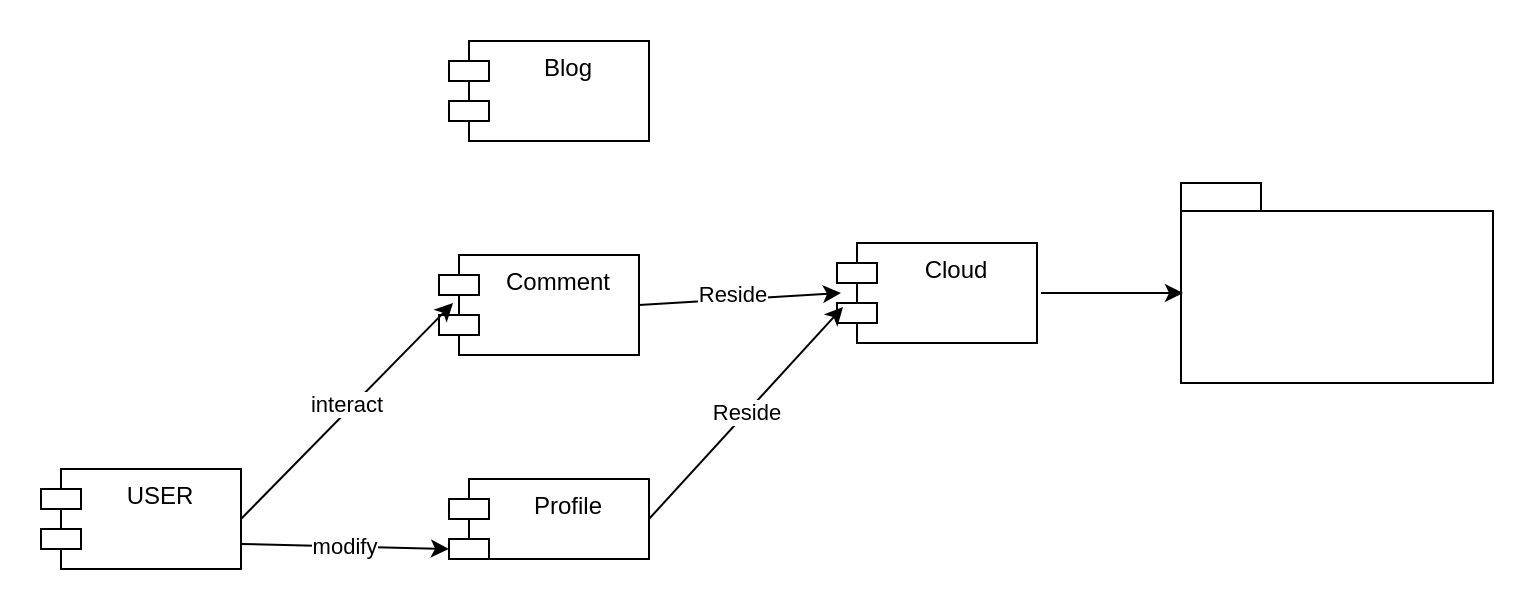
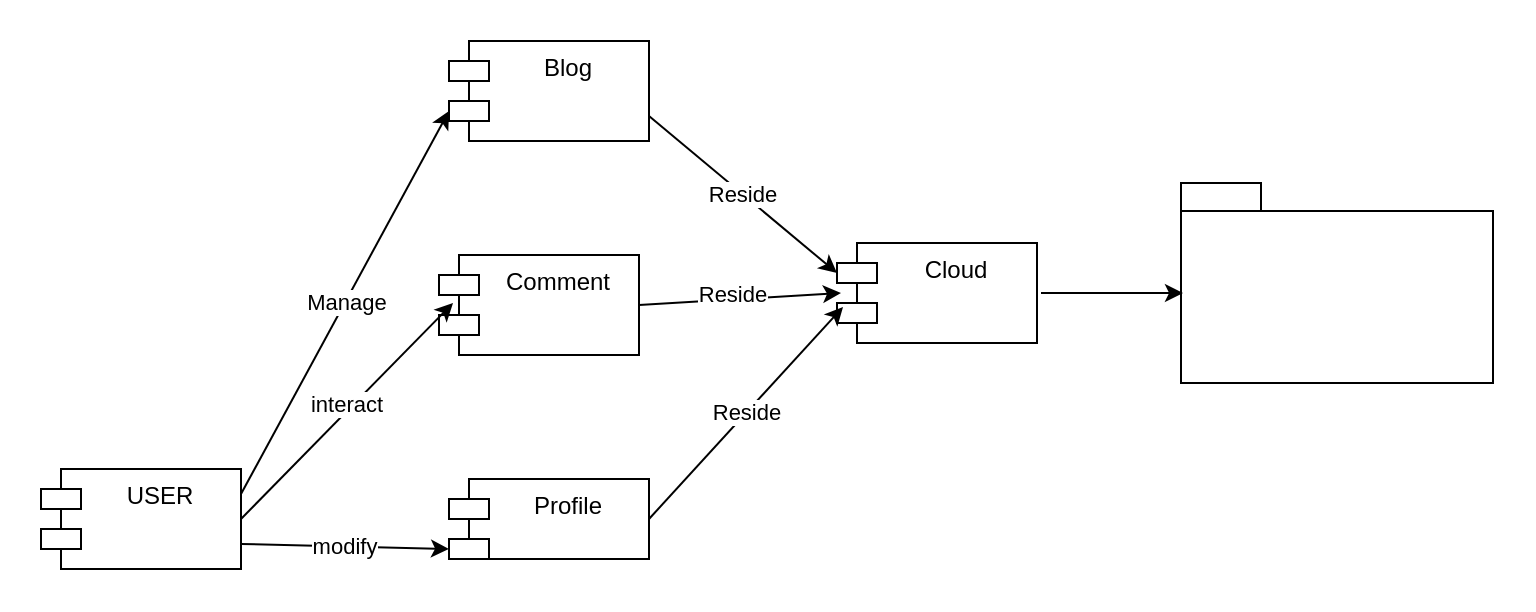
  <mxCell id="0" />
  <mxCell id="1" parent="0" />
  <mxCell id="2" value="USER" style="shape=module;align=left;spacingLeft=20;align=center;verticalAlign=top;whiteSpace=wrap;html=1;" vertex="1" parent="1"><mxGeometry x="20" y="234" width="100" height="50" as="geometry" /></mxCell>
  <mxCell id="3" value="Blog" style="shape=module;align=left;spacingLeft=20;align=center;verticalAlign=top;whiteSpace=wrap;html=1;" vertex="1" parent="1"><mxGeometry x="224" y="20" width="100" height="50" as="geometry" /></mxCell>
  <mxCell id="4" value="Comment" style="shape=module;align=left;spacingLeft=20;align=center;verticalAlign=top;whiteSpace=wrap;html=1;" vertex="1" parent="1"><mxGeometry x="219" y="127" width="100" height="50" as="geometry" /></mxCell>
  <mxCell id="5" value="Profile" style="shape=module;align=left;spacingLeft=20;align=center;verticalAlign=top;whiteSpace=wrap;html=1;" vertex="1" parent="1"><mxGeometry x="224" y="239" width="100" height="40" as="geometry" /></mxCell>
+ <mxCell id="6" value="" style="endArrow=classic;html=1;rounded=0;exitX=1;exitY=0.25;exitDx=0;exitDy=0;entryX=0;entryY=0;entryDx=0;entryDy=35;entryPerimeter=0;" edge="1" parent="1" source="2" target="3"><mxGeometry relative="1" as="geometry"><mxPoint x="337" y="181" as="sourcePoint" /><mxPoint x="437" y="181" as="targetPoint" /></mxGeometry></mxCell>
+ <mxCell id="7" value="Manage" style="edgeLabel;resizable=0;html=1;align=center;verticalAlign=middle;" connectable="0" vertex="1" parent="6"><mxGeometry relative="1" as="geometry" /></mxCell>
  <mxCell id="8" value="vs" style="endArrow=classic;html=1;rounded=0;exitX=1;exitY=0.75;exitDx=0;exitDy=0;entryX=0;entryY=0;entryDx=0;entryDy=35;entryPerimeter=0;" edge="1" parent="1" source="2" target="5"><mxGeometry relative="1" as="geometry"><mxPoint x="130" y="157" as="sourcePoint" /><mxPoint x="234" y="65" as="targetPoint" /></mxGeometry></mxCell>
  <mxCell id="9" value="modify" style="edgeLabel;resizable=0;html=1;align=center;verticalAlign=middle;" connectable="0" vertex="1" parent="8"><mxGeometry relative="1" as="geometry" /></mxCell>
  <mxCell id="10" value="" style="endArrow=classic;html=1;rounded=0;exitX=1;exitY=0.5;exitDx=0;exitDy=0;entryX=0.07;entryY=0.48;entryDx=0;entryDy=0;entryPerimeter=0;" edge="1" parent="1" source="2" target="4"><mxGeometry relative="1" as="geometry"><mxPoint x="140" y="167" as="sourcePoint" /><mxPoint x="244" y="75" as="targetPoint" /></mxGeometry></mxCell>
  <mxCell id="11" value="interact" style="edgeLabel;html=1;align=center;verticalAlign=middle;resizable=0;points=[];" vertex="1" connectable="0" parent="10"><mxGeometry x="-0.026" y="-5" relative="1" as="geometry"><mxPoint x="-3" y="-8" as="offset" /></mxGeometry></mxCell>
  <mxCell id="12" value="Cloud" style="shape=module;align=left;spacingLeft=20;align=center;verticalAlign=top;whiteSpace=wrap;html=1;" vertex="1" parent="1"><mxGeometry x="418" y="121" width="100" height="50" as="geometry" /></mxCell>
+ <mxCell id="13" value="" style="endArrow=classic;html=1;rounded=0;exitX=1;exitY=0.75;exitDx=0;exitDy=0;entryX=0;entryY=0;entryDx=0;entryDy=15;entryPerimeter=0;" edge="1" parent="1" source="3" target="12"><mxGeometry relative="1" as="geometry"><mxPoint x="130" y="157" as="sourcePoint" /><mxPoint x="234" y="65" as="targetPoint" /></mxGeometry></mxCell>
+ <mxCell id="14" value="Reside" style="edgeLabel;resizable=0;html=1;align=center;verticalAlign=middle;" connectable="0" vertex="1" parent="13"><mxGeometry relative="1" as="geometry" /></mxCell>
  <mxCell id="15" value="" style="endArrow=classic;html=1;rounded=0;exitX=1;exitY=0.5;exitDx=0;exitDy=0;" edge="1" parent="1" source="5"><mxGeometry relative="1" as="geometry"><mxPoint x="140" y="167" as="sourcePoint" /><mxPoint x="421" y="153" as="targetPoint" /></mxGeometry></mxCell>
  <mxCell id="16" value="Reside" style="edgeLabel;resizable=0;html=1;align=center;verticalAlign=middle;" connectable="0" vertex="1" parent="15"><mxGeometry relative="1" as="geometry" /></mxCell>
  <mxCell id="17" value="" style="endArrow=classic;html=1;rounded=0;exitX=1;exitY=0.5;exitDx=0;exitDy=0;entryX=0.02;entryY=0.5;entryDx=0;entryDy=0;entryPerimeter=0;" edge="1" parent="1" source="4" target="12"><mxGeometry relative="1" as="geometry"><mxPoint x="130" y="169" as="sourcePoint" /><mxPoint x="236" y="161" as="targetPoint" /></mxGeometry></mxCell>
  <mxCell id="18" value="Reside" style="edgeLabel;html=1;align=center;verticalAlign=middle;resizable=0;points=[];" vertex="1" connectable="0" parent="17"><mxGeometry x="-0.026" y="-5" relative="1" as="geometry"><mxPoint x="-3" y="-8" as="offset" /></mxGeometry></mxCell>
  <mxCell id="19" value="" style="shape=folder;fontStyle=1;spacingTop=10;tabWidth=40;tabHeight=14;tabPosition=left;html=1;whiteSpace=wrap;" vertex="1" parent="1"><mxGeometry x="590" y="91" width="156" height="100" as="geometry" /></mxCell>
  <mxCell id="20" value="" style="endArrow=classic;html=1;rounded=0;" edge="1" parent="1"><mxGeometry width="50" height="50" relative="1" as="geometry"><mxPoint x="520" y="146" as="sourcePoint" /><mxPoint x="591" y="146" as="targetPoint" /></mxGeometry></mxCell>
